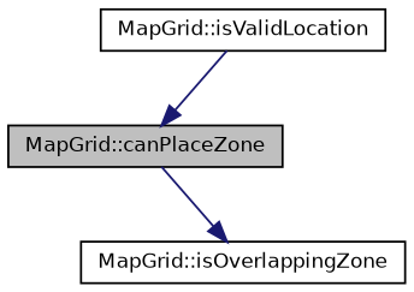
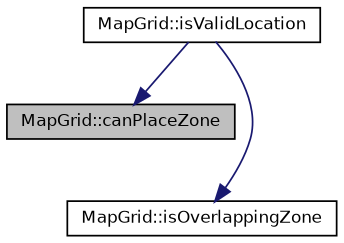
  digraph {
    rankdir=TB
    node [color=black fillcolor=white fontname=Helvetica fontsize=10 shape=record style=filled]
    edge [color=midnightblue fontname=Helvetica fontsize=10 labelfontname=Helvetica labelfontsize=10 style=solid]
    n1 [fillcolor=grey75 fontcolor=black height=0.2 label="MapGrid::canPlaceZone" width=0.4]
    n2 [height=0.2 label="MapGrid::isOverlappingZone" width=0.4]
    n3 [height=0.2 label="MapGrid::isValidLocation" width=0.4]
-   n1 -> n2
+   n3 -> n2
    n3 -> n1
  }
